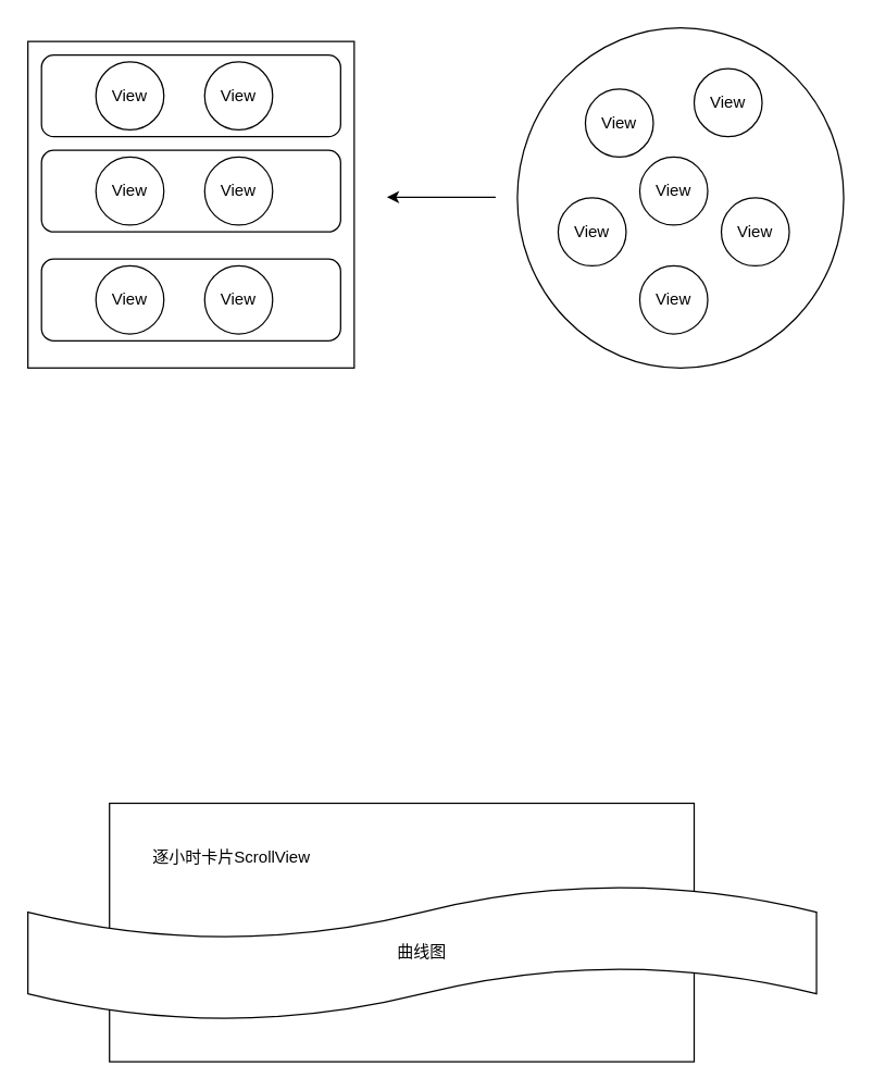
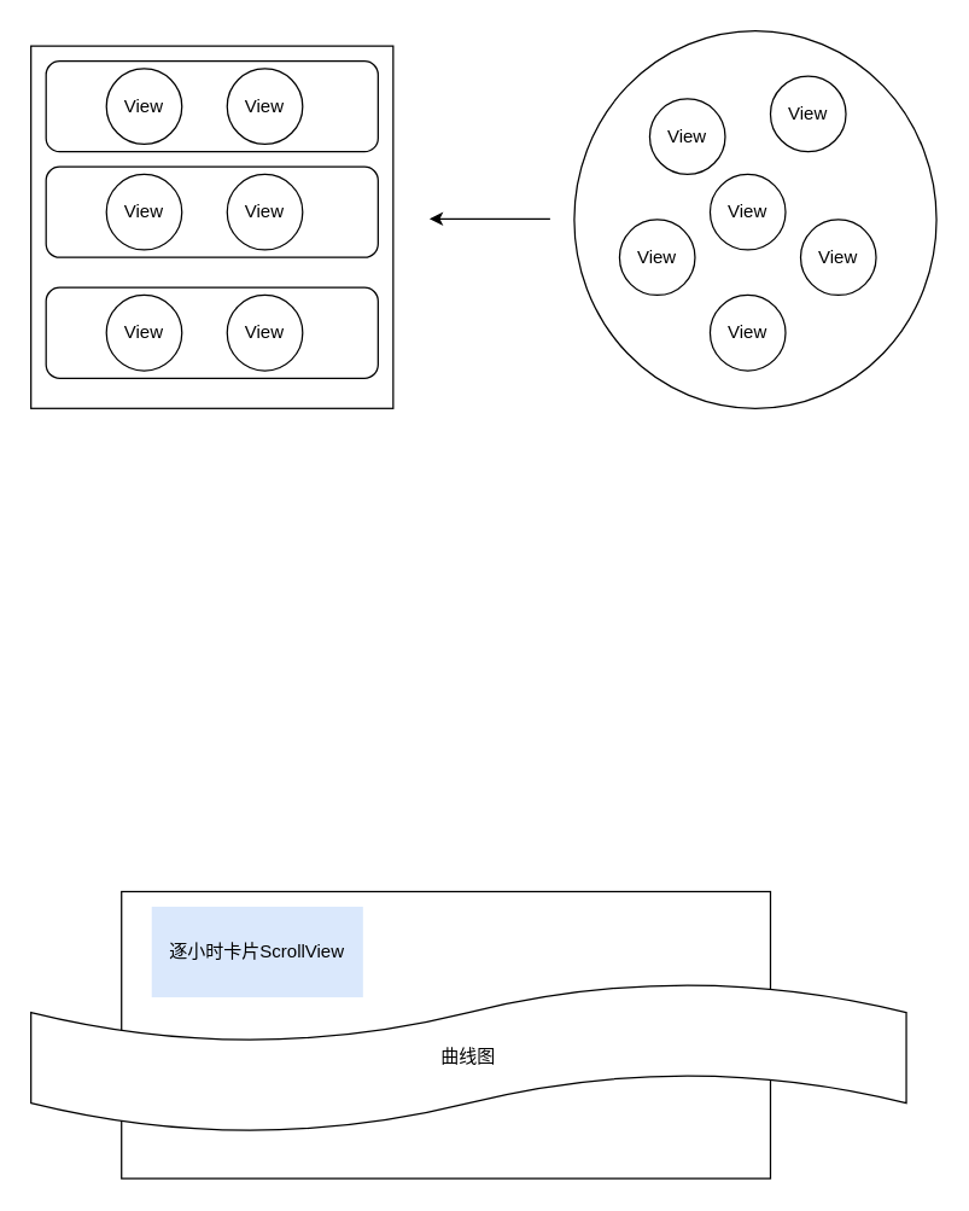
  <mxCell id="0" />
  <mxCell id="1" parent="0" />
  <mxCell id="2" value="" style="whiteSpace=wrap;html=1;aspect=fixed;" vertex="1" parent="1"><mxGeometry x="20" y="30" width="240" height="240" as="geometry" /></mxCell>
  <mxCell id="3" value="&amp;nbsp; &amp;nbsp; &amp;nbsp; &amp;nbsp; &amp;nbsp; &amp;nbsp; &amp;nbsp; &amp;nbsp; &amp;nbsp; &amp;nbsp; &amp;nbsp; &amp;nbsp; &amp;nbsp; &amp;nbsp; &amp;nbsp; &amp;nbsp; &amp;nbsp; &amp;nbsp; &amp;nbsp; &amp;nbsp; &amp;nbsp; &amp;nbsp; &amp;nbsp;&amp;nbsp;" style="rounded=1;whiteSpace=wrap;html=1;" vertex="1" parent="1"><mxGeometry x="30" y="40" width="220" height="60" as="geometry" /></mxCell>
  <mxCell id="4" value="" style="rounded=1;whiteSpace=wrap;html=1;" vertex="1" parent="1"><mxGeometry x="30" y="110" width="220" height="60" as="geometry" /></mxCell>
  <mxCell id="5" value="" style="rounded=1;whiteSpace=wrap;html=1;" vertex="1" parent="1"><mxGeometry x="30" y="190" width="220" height="60" as="geometry" /></mxCell>
  <mxCell id="6" value="View" style="ellipse;whiteSpace=wrap;html=1;aspect=fixed;" vertex="1" parent="1"><mxGeometry x="70" y="45" width="50" height="50" as="geometry" /></mxCell>
  <mxCell id="7" value="View" style="ellipse;whiteSpace=wrap;html=1;aspect=fixed;" vertex="1" parent="1"><mxGeometry x="150" y="45" width="50" height="50" as="geometry" /></mxCell>
  <mxCell id="8" value="View" style="ellipse;whiteSpace=wrap;html=1;aspect=fixed;" vertex="1" parent="1"><mxGeometry x="70" y="115" width="50" height="50" as="geometry" /></mxCell>
  <mxCell id="9" value="View" style="ellipse;whiteSpace=wrap;html=1;aspect=fixed;" vertex="1" parent="1"><mxGeometry x="150" y="115" width="50" height="50" as="geometry" /></mxCell>
  <mxCell id="10" value="View" style="ellipse;whiteSpace=wrap;html=1;aspect=fixed;" vertex="1" parent="1"><mxGeometry x="150" y="195" width="50" height="50" as="geometry" /></mxCell>
  <mxCell id="11" value="View" style="ellipse;whiteSpace=wrap;html=1;aspect=fixed;" vertex="1" parent="1"><mxGeometry x="70" y="195" width="50" height="50" as="geometry" /></mxCell>
  <mxCell id="12" value="" style="ellipse;whiteSpace=wrap;html=1;" vertex="1" parent="1"><mxGeometry x="380" y="20" width="240" height="250" as="geometry" /></mxCell>
  <mxCell id="13" value="" style="endArrow=classic;html=1;rounded=0;entryX=0.6;entryY=0.7;entryDx=0;entryDy=0;entryPerimeter=0;" edge="1" parent="1"><mxGeometry width="50" height="50" relative="1" as="geometry"><mxPoint x="364" y="144.5" as="sourcePoint" /><mxPoint x="284" y="144.5" as="targetPoint" /></mxGeometry></mxCell>
  <mxCell id="14" value="View" style="ellipse;whiteSpace=wrap;html=1;aspect=fixed;" vertex="1" parent="1"><mxGeometry x="430" y="65" width="50" height="50" as="geometry" /></mxCell>
  <mxCell id="15" value="View" style="ellipse;whiteSpace=wrap;html=1;aspect=fixed;" vertex="1" parent="1"><mxGeometry x="510" y="50" width="50" height="50" as="geometry" /></mxCell>
  <mxCell id="16" value="View" style="ellipse;whiteSpace=wrap;html=1;aspect=fixed;" vertex="1" parent="1"><mxGeometry x="530" y="145" width="50" height="50" as="geometry" /></mxCell>
  <mxCell id="17" value="View" style="ellipse;whiteSpace=wrap;html=1;aspect=fixed;" vertex="1" parent="1"><mxGeometry x="410" y="145" width="50" height="50" as="geometry" /></mxCell>
  <mxCell id="18" value="View" style="ellipse;whiteSpace=wrap;html=1;aspect=fixed;" vertex="1" parent="1"><mxGeometry x="470" y="195" width="50" height="50" as="geometry" /></mxCell>
  <mxCell id="19" value="View" style="ellipse;whiteSpace=wrap;html=1;aspect=fixed;" vertex="1" parent="1"><mxGeometry x="470" y="115" width="50" height="50" as="geometry" /></mxCell>
  <mxCell id="20" value="" style="rounded=0;whiteSpace=wrap;html=1;" vertex="1" parent="1"><mxGeometry x="80" y="590" width="430" height="190" as="geometry" /></mxCell>
  <mxCell id="21" value="曲线图" style="shape=tape;whiteSpace=wrap;html=1;" vertex="1" parent="1"><mxGeometry x="20" y="650" width="580" height="100" as="geometry" /></mxCell>
- <mxCell id="22" value="逐小时卡片ScrollView" style="rounded=0;whiteSpace=wrap;html=1;strokeColor=none;" vertex="1" parent="1"><mxGeometry x="100" y="600" width="140" height="60" as="geometry" /></mxCell>
+ <mxCell id="22" value="逐小时卡片ScrollView" style="rounded=0;whiteSpace=wrap;html=1;strokeColor=none;fillColor=#dae8fc;" vertex="1" parent="1"><mxGeometry x="100" y="600" width="140" height="60" as="geometry" /></mxCell>
